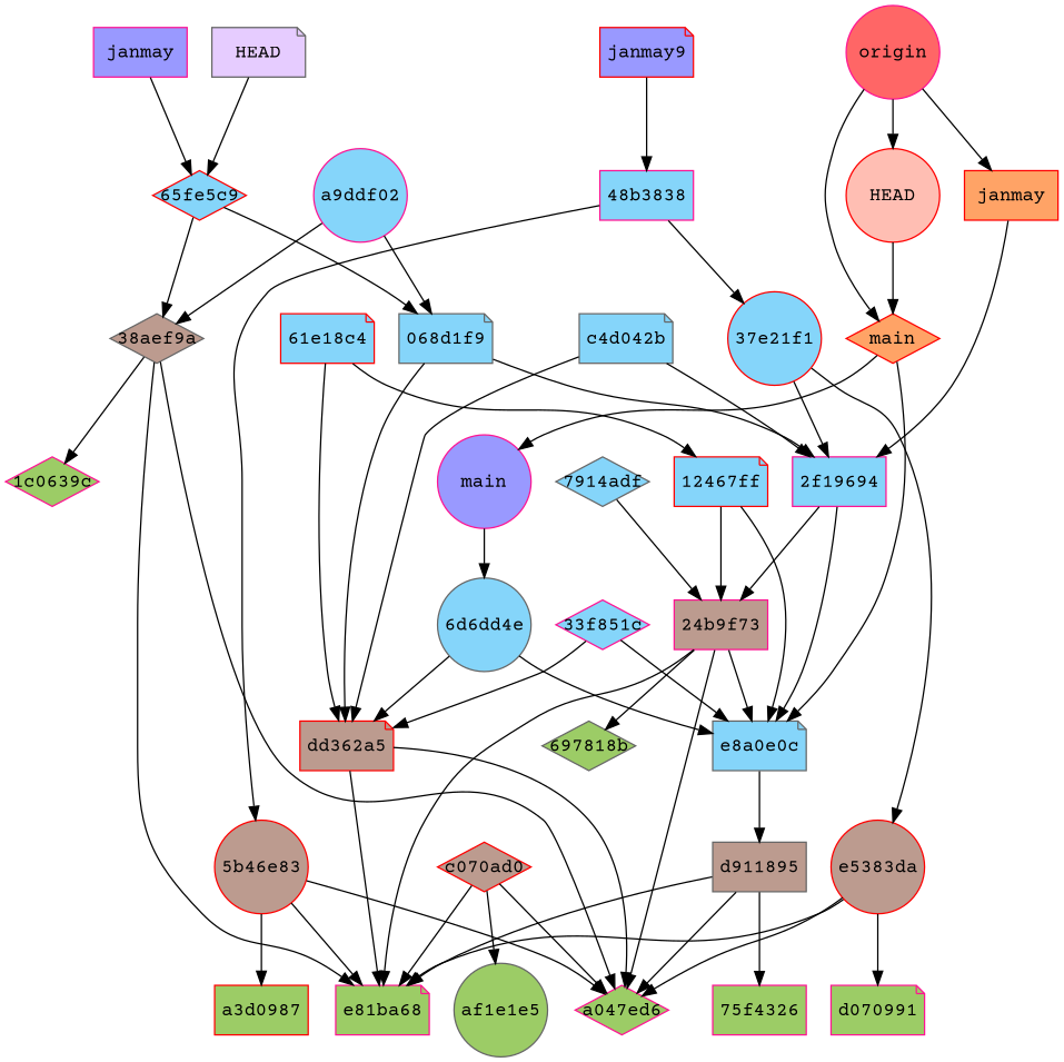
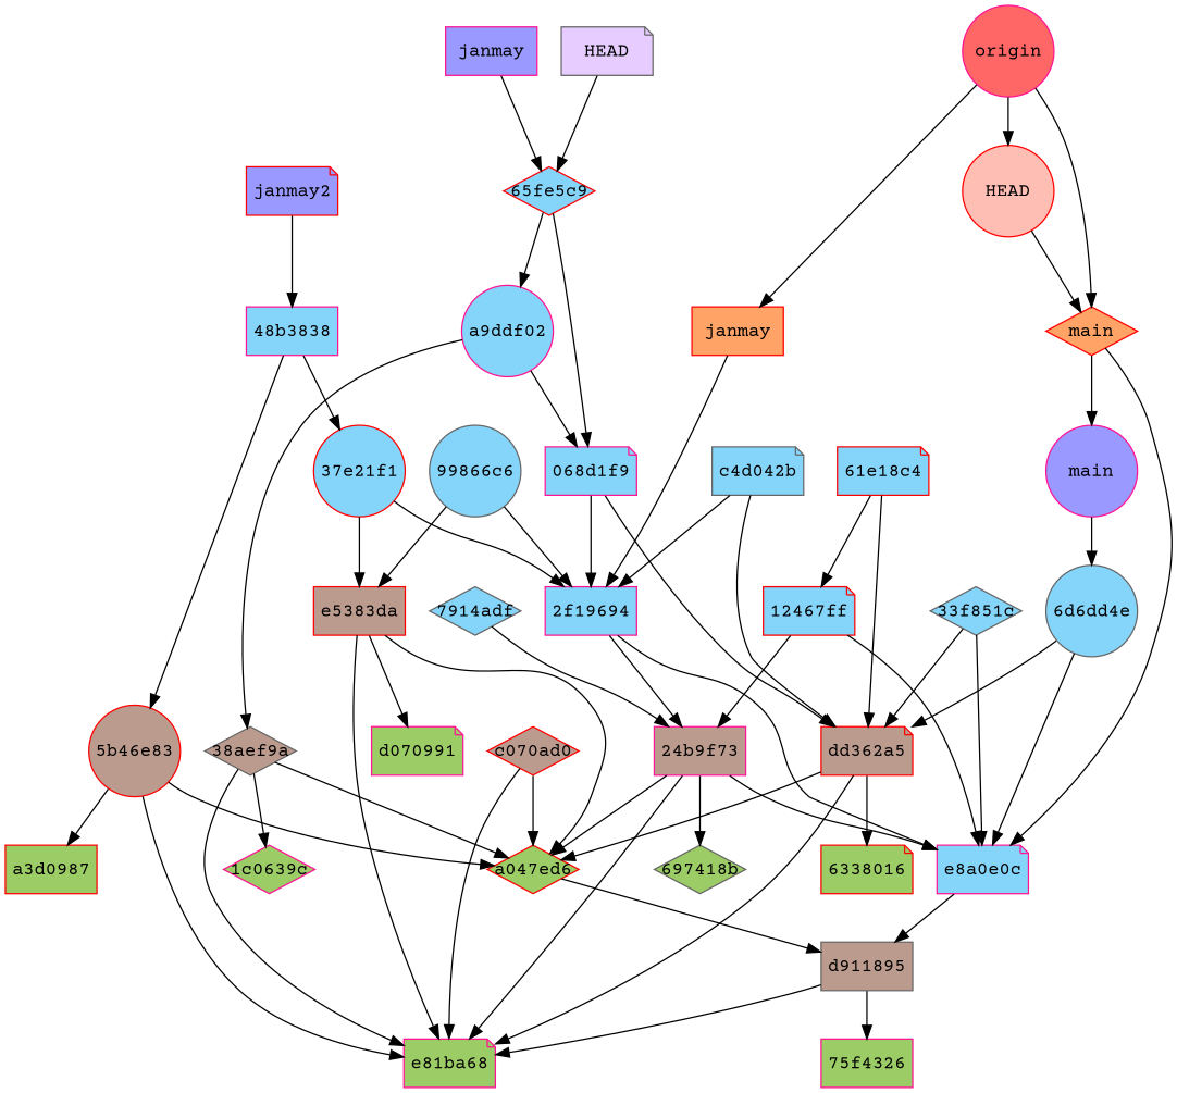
  digraph {
    fontname="Courier Prime"
    node [color=red fillcolor="#85d5fa" fixedsize=true fontname="Courier Prime" shape=note style=filled]
    edge [fontname="Courier Prime"]
    n1 [color=deeppink fillcolor="#9ccc66" label="1c0639c" shape=diamond width=0.95]
-   n3 [color=gray40 fillcolor="#9ccc66" label="697818b" shape=diamond width=0.95]
+   n2 [fillcolor="#9ccc66" label=6338016 width=0.95]
+   n3 [color=gray40 fillcolor="#9ccc66" label="697418b" shape=diamond width=0.95]
    n4 [color=deeppink fillcolor="#9ccc66" label="75f4326" shape=box width=0.95]
-   n5 [color=deeppink fillcolor="#9ccc66" label=a047ed6 shape=diamond width=0.95]
+   n5 [fillcolor="#9ccc66" label=a047ed6 shape=diamond width=0.95]
    n6 [fillcolor="#9ccc66" label=a3d0987 shape=box width=0.95]
-   n7 [color=gray40 fillcolor="#9ccc66" label=af1e1e5 shape=circle width=0.95]
    n8 [color=deeppink fillcolor="#9ccc66" label=d070991 width=0.95]
    n9 [color=deeppink fillcolor="#9ccc66" label=e81ba68 width=0.95]
    n10 [color=deeppink fillcolor="#bc9b8f" label="24b9f73" shape=box width=0.95]
-   n11 [color=gray40 label=e8a0e0c width=0.95]
+   n11 [color=deeppink label=e8a0e0c width=0.95]
    n12 [color=gray40 fillcolor="#bc9b8f" label="38aef9a" shape=diamond width=0.95]
    n13 [fillcolor="#bc9b8f" label="5b46e83" shape=circle width=0.95]
    n14 [fillcolor="#bc9b8f" label=c070ad0 shape=diamond width=0.95]
    n15 [color=gray40 fillcolor="#bc9b8f" label=d911895 shape=box width=0.95]
    n16 [fillcolor="#bc9b8f" label=dd362a5 width=0.95]
-   n17 [fillcolor="#bc9b8f" label=e5383da shape=circle width=0.95]
-   n18 [color=gray40 label="068d1f9" width=0.95]
+   n17 [fillcolor="#bc9b8f" label=e5383da shape=box width=0.95]
+   n18 [color=deeppink label="068d1f9" width=0.95]
    n19 [color=deeppink label="2f19694" shape=box width=0.95]
    n20 [label="12467ff" width=0.95]
-   n21 [color=deeppink label="33f851c" shape=diamond width=0.95]
+   n21 [color=gray40 label="33f851c" shape=diamond width=0.95]
    n22 [label="37e21f1" shape=circle width=0.95]
    n23 [color=deeppink label="48b3838" shape=box width=0.95]
    n24 [label="61e18c4" width=0.95]
    n25 [label="65fe5c9" shape=diamond width=0.95]
    n26 [color=gray40 label="6d6dd4e" shape=circle width=0.95]
    n27 [color=gray40 label="7914adf" shape=diamond width=0.95]
+   n28 [color=gray40 label="99866c6" shape=circle width=0.95]
    n29 [color=deeppink label=a9ddf02 shape=circle width=0.95]
    n30 [color=gray40 label=c4d042b width=0.95]
    n31 [color=deeppink fillcolor="#9999ff" label=janmay shape=box width=0.95]
-   n32 [fillcolor="#9999ff" label=janmay9 width=0.95]
+   n32 [fillcolor="#9999ff" label=janmay2 width=0.95]
    n33 [color=deeppink fillcolor="#9999ff" label=main shape=circle width=0.95]
    n34 [color=gray40 fillcolor="#e6ccff" label=HEAD width=0.95]
    n35 [fillcolor="#ffa366" label=janmay shape=box width=0.95]
    n36 [fillcolor="#ffa366" label=main shape=diamond width=0.95]
    n37 [fillcolor="#ffbeb3" label=HEAD shape=circle width=0.95]
    n38 [color=deeppink fillcolor="#ff6666" label=origin shape=circle width=0.95]
    n10 -> n3
    n10 -> n5
    n10 -> n9
    n10 -> n11
    n11 -> n15
    n12 -> n1
    n12 -> n5
    n12 -> n9
    n13 -> n5
    n13 -> n6
    n13 -> n9
    n14 -> n5
-   n14 -> n7
    n14 -> n9
    n15 -> n4
-   n15 -> n5
+   n5 -> n15
    n15 -> n9
+   n16 -> n2
    n16 -> n5
    n16 -> n9
    n17 -> n5
    n17 -> n8
    n17 -> n9
    n18 -> n16
    n18 -> n19
    n19 -> n10
    n19 -> n11
    n20 -> n10
    n20 -> n11
    n21 -> n11
    n21 -> n16
    n22 -> n17
    n22 -> n19
    n23 -> n13
    n23 -> n22
    n24 -> n16
    n24 -> n20
-   n25 -> n12
+   n25 -> n29
    n25 -> n18
    n26 -> n11
    n26 -> n16
    n27 -> n10
+   n28 -> n17
+   n28 -> n19
    n29 -> n12
    n29 -> n18
    n30 -> n16
    n30 -> n19
    n31 -> n25
    n32 -> n23
    n33 -> n26
    n34 -> n25
    n35 -> n19
    n36 -> n11
    n36 -> n33
    n37 -> n36
    n38 -> n35
    n38 -> n36
    n38 -> n37
  }
